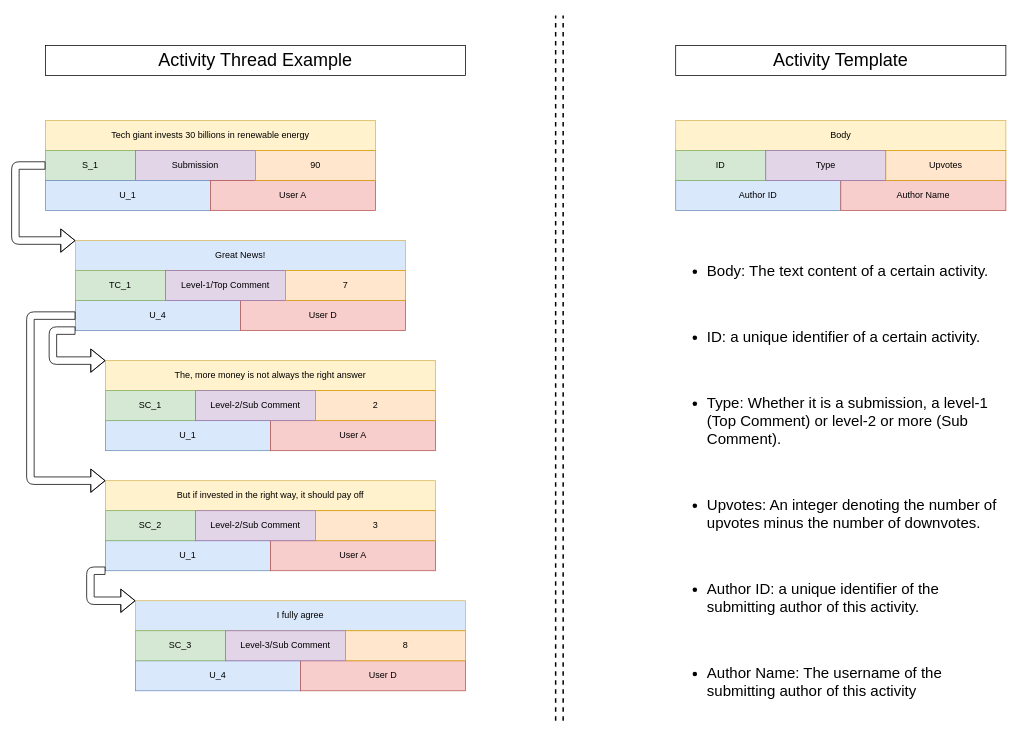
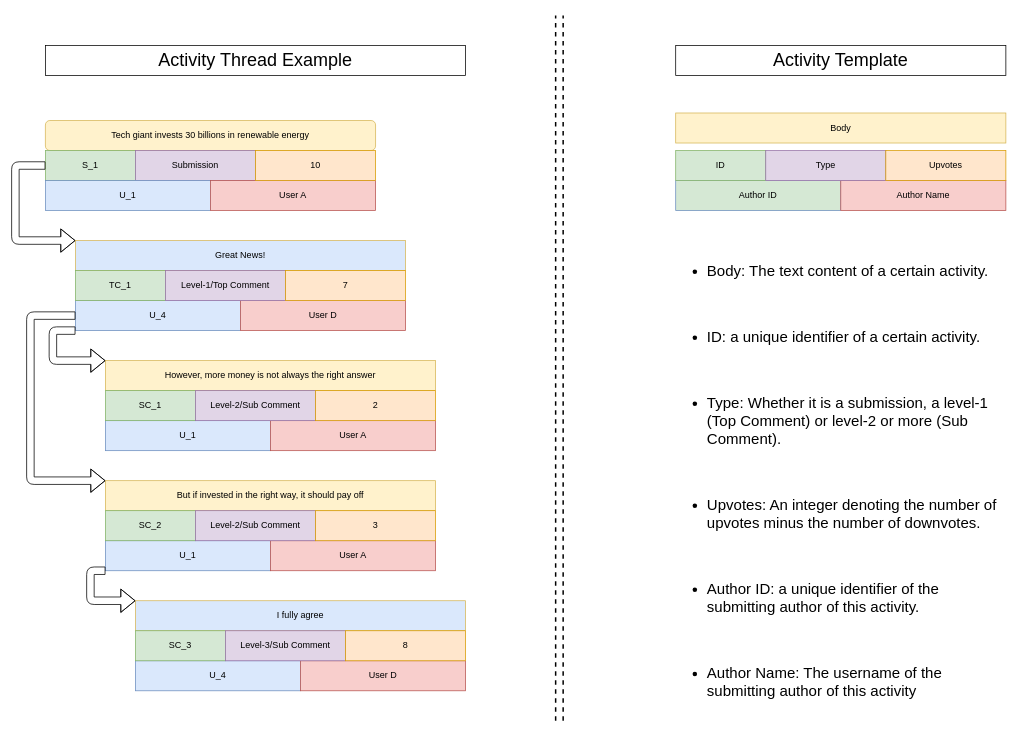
  <mxCell id="0" />
  <mxCell id="1" parent="0" />
- <mxCell id="2" value="Tech giant invests 30 billions in renewable energy" style="rounded=0;whiteSpace=wrap;html=1;fillColor=#fff2cc;strokeColor=#d6b656;" vertex="1" parent="1"><mxGeometry x="60" y="160" width="440" height="40" as="geometry" /></mxCell>
+ <mxCell id="2" value="Tech giant invests 30 billions in renewable energy" style="whiteSpace=wrap;html=1;fillColor=#fff2cc;strokeColor=#d6b656;rounded=1;" vertex="1" parent="1"><mxGeometry x="60" y="160" width="440" height="40" as="geometry" /></mxCell>
  <mxCell id="3" value="S_1" style="rounded=0;whiteSpace=wrap;html=1;strokeColor=#82b366;fillColor=#d5e8d4;" vertex="1" parent="1"><mxGeometry x="60" y="200" width="120" height="40" as="geometry" /></mxCell>
  <mxCell id="4" value="Submission" style="rounded=0;whiteSpace=wrap;html=1;strokeColor=#9673a6;fillColor=#e1d5e7;" vertex="1" parent="1"><mxGeometry x="180" y="200" width="160" height="40" as="geometry" /></mxCell>
  <mxCell id="5" value="U_1" style="rounded=0;whiteSpace=wrap;html=1;strokeColor=#6c8ebf;fillColor=#dae8fc;" vertex="1" parent="1"><mxGeometry x="60" y="240" width="220" height="40" as="geometry" /></mxCell>
  <mxCell id="6" value="User A" style="rounded=0;whiteSpace=wrap;html=1;strokeColor=#b85450;fillColor=#f8cecc;" vertex="1" parent="1"><mxGeometry x="280" y="240" width="220" height="40" as="geometry" /></mxCell>
  <mxCell id="7" value="Great News!" style="rounded=0;whiteSpace=wrap;html=1;fillColor=#dae8fc;strokeColor=#d6b656;" vertex="1" parent="1"><mxGeometry x="100" y="320" width="440" height="40" as="geometry" /></mxCell>
  <mxCell id="8" value="U_4" style="rounded=0;whiteSpace=wrap;html=1;strokeColor=#6c8ebf;fillColor=#dae8fc;" vertex="1" parent="1"><mxGeometry x="100" y="400" width="220" height="40" as="geometry" /></mxCell>
  <mxCell id="9" value="User D" style="rounded=0;whiteSpace=wrap;html=1;strokeColor=#b85450;fillColor=#f8cecc;" vertex="1" parent="1"><mxGeometry x="320" y="400" width="220" height="40" as="geometry" /></mxCell>
- <mxCell id="10" value="The, more money is not always the right answer" style="rounded=0;whiteSpace=wrap;html=1;fillColor=#fff2cc;strokeColor=#d6b656;" vertex="1" parent="1"><mxGeometry x="140" y="480" width="440" height="40" as="geometry" /></mxCell>
+ <mxCell id="10" value="However, more money is not always the right answer" style="rounded=0;whiteSpace=wrap;html=1;fillColor=#fff2cc;strokeColor=#d6b656;" vertex="1" parent="1"><mxGeometry x="140" y="480" width="440" height="40" as="geometry" /></mxCell>
  <mxCell id="11" value="U_1" style="rounded=0;whiteSpace=wrap;html=1;strokeColor=#6c8ebf;fillColor=#dae8fc;" vertex="1" parent="1"><mxGeometry x="140" y="560" width="220" height="40" as="geometry" /></mxCell>
  <mxCell id="12" value="User A" style="rounded=0;whiteSpace=wrap;html=1;strokeColor=#b85450;fillColor=#f8cecc;" vertex="1" parent="1"><mxGeometry x="360" y="560" width="220" height="40" as="geometry" /></mxCell>
  <mxCell id="13" value="But if invested in the right way, it should pay off" style="rounded=0;whiteSpace=wrap;html=1;fillColor=#fff2cc;strokeColor=#d6b656;" vertex="1" parent="1"><mxGeometry x="140" y="640" width="440" height="40" as="geometry" /></mxCell>
  <mxCell id="14" value="U_1" style="rounded=0;whiteSpace=wrap;html=1;strokeColor=#6c8ebf;fillColor=#dae8fc;" vertex="1" parent="1"><mxGeometry x="140" y="720" width="220" height="40" as="geometry" /></mxCell>
  <mxCell id="15" value="User A" style="rounded=0;whiteSpace=wrap;html=1;strokeColor=#b85450;fillColor=#f8cecc;" vertex="1" parent="1"><mxGeometry x="360" y="720" width="220" height="40" as="geometry" /></mxCell>
  <mxCell id="16" value="I fully agree" style="rounded=0;whiteSpace=wrap;html=1;fillColor=#dae8fc;strokeColor=#d6b656;" vertex="1" parent="1"><mxGeometry x="180" y="800" width="440" height="40" as="geometry" /></mxCell>
  <mxCell id="17" value="U_4" style="rounded=0;whiteSpace=wrap;html=1;strokeColor=#6c8ebf;fillColor=#dae8fc;" vertex="1" parent="1"><mxGeometry x="180" y="880" width="220" height="40" as="geometry" /></mxCell>
  <mxCell id="18" value="User D" style="rounded=0;whiteSpace=wrap;html=1;strokeColor=#b85450;fillColor=#f8cecc;" vertex="1" parent="1"><mxGeometry x="400" y="880" width="220" height="40" as="geometry" /></mxCell>
  <mxCell id="19" value="" style="shape=flexArrow;endArrow=classic;html=1;exitX=0;exitY=0.5;exitDx=0;exitDy=0;entryX=0;entryY=0;entryDx=0;entryDy=0;" edge="1" parent="1" source="3" target="7"><mxGeometry width="50" height="50" relative="1" as="geometry"><mxPoint x="250" y="560" as="sourcePoint" /><mxPoint x="300" y="510" as="targetPoint" /><Array as="points"><mxPoint x="20" y="220" /><mxPoint x="20" y="320" /></Array></mxGeometry></mxCell>
  <mxCell id="20" value="" style="shape=flexArrow;endArrow=classic;html=1;exitX=0;exitY=1;exitDx=0;exitDy=0;entryX=0;entryY=0;entryDx=0;entryDy=0;" edge="1" parent="1" source="8" target="10"><mxGeometry width="50" height="50" relative="1" as="geometry"><mxPoint x="250" y="560" as="sourcePoint" /><mxPoint x="300" y="510" as="targetPoint" /><Array as="points"><mxPoint x="70" y="440" /><mxPoint x="70" y="480" /></Array></mxGeometry></mxCell>
- <mxCell id="21" value="Body" style="rounded=0;whiteSpace=wrap;html=1;fillColor=#fff2cc;strokeColor=#d6b656;" vertex="1" parent="1"><mxGeometry x="900" y="160" width="440" height="40" as="geometry" /></mxCell>
- <mxCell id="22" value="Author ID" style="rounded=0;whiteSpace=wrap;html=1;strokeColor=#6c8ebf;fillColor=#dae8fc;" vertex="1" parent="1"><mxGeometry x="900" y="240" width="220" height="40" as="geometry" /></mxCell>
+ <mxCell id="21" value="Body" style="rounded=0;whiteSpace=wrap;html=1;fillColor=#fff2cc;strokeColor=#d6b656;" vertex="1" parent="1"><mxGeometry x="900" y="150" width="440" height="40" as="geometry" /></mxCell>
+ <mxCell id="22" value="Author ID" style="rounded=0;whiteSpace=wrap;html=1;strokeColor=#6c8ebf;fillColor=#d5e8d4;" vertex="1" parent="1"><mxGeometry x="900" y="240" width="220" height="40" as="geometry" /></mxCell>
  <mxCell id="23" value="Author Name" style="rounded=0;whiteSpace=wrap;html=1;strokeColor=#b85450;fillColor=#f8cecc;" vertex="1" parent="1"><mxGeometry x="1120" y="240" width="220" height="40" as="geometry" /></mxCell>
  <mxCell id="24" value="" style="shape=flexArrow;endArrow=classic;html=1;exitX=0;exitY=0.5;exitDx=0;exitDy=0;entryX=0;entryY=0;entryDx=0;entryDy=0;" edge="1" parent="1" source="8" target="13"><mxGeometry width="50" height="50" relative="1" as="geometry"><mxPoint x="140" y="560" as="sourcePoint" /><mxPoint x="190" y="510" as="targetPoint" /><Array as="points"><mxPoint x="40" y="420" /><mxPoint x="40" y="640" /></Array></mxGeometry></mxCell>
  <mxCell id="25" value="" style="shape=flexArrow;endArrow=classic;html=1;entryX=0;entryY=0;entryDx=0;entryDy=0;exitX=0;exitY=1;exitDx=0;exitDy=0;" edge="1" parent="1" source="14" target="16"><mxGeometry width="50" height="50" relative="1" as="geometry"><mxPoint x="140" y="560" as="sourcePoint" /><mxPoint x="190" y="510" as="targetPoint" /><Array as="points"><mxPoint x="120" y="760" /><mxPoint x="120" y="800" /></Array></mxGeometry></mxCell>
- <mxCell id="26" value="90" style="rounded=0;whiteSpace=wrap;html=1;strokeColor=#d79b00;fillColor=#ffe6cc;" vertex="1" parent="1"><mxGeometry x="340" y="200" width="160" height="40" as="geometry" /></mxCell>
+ <mxCell id="26" value="10" style="rounded=0;whiteSpace=wrap;html=1;strokeColor=#d79b00;fillColor=#ffe6cc;" vertex="1" parent="1"><mxGeometry x="340" y="200" width="160" height="40" as="geometry" /></mxCell>
  <mxCell id="27" value="SC_1" style="rounded=0;whiteSpace=wrap;html=1;strokeColor=#82b366;fillColor=#d5e8d4;" vertex="1" parent="1"><mxGeometry x="140" y="520" width="120" height="40" as="geometry" /></mxCell>
  <mxCell id="28" value="Level-2/Sub Comment" style="rounded=0;whiteSpace=wrap;html=1;strokeColor=#9673a6;fillColor=#e1d5e7;" vertex="1" parent="1"><mxGeometry x="260" y="520" width="160" height="40" as="geometry" /></mxCell>
  <mxCell id="29" value="2" style="rounded=0;whiteSpace=wrap;html=1;strokeColor=#d79b00;fillColor=#ffe6cc;" vertex="1" parent="1"><mxGeometry x="420" y="520" width="160" height="40" as="geometry" /></mxCell>
  <mxCell id="30" value="SC_2" style="rounded=0;whiteSpace=wrap;html=1;strokeColor=#82b366;fillColor=#d5e8d4;" vertex="1" parent="1"><mxGeometry x="140" y="680" width="120" height="40" as="geometry" /></mxCell>
  <mxCell id="31" value="Level-2/Sub Comment" style="rounded=0;whiteSpace=wrap;html=1;strokeColor=#9673a6;fillColor=#e1d5e7;" vertex="1" parent="1"><mxGeometry x="260" y="680" width="160" height="40" as="geometry" /></mxCell>
  <mxCell id="32" value="3" style="rounded=0;whiteSpace=wrap;html=1;strokeColor=#d79b00;fillColor=#ffe6cc;" vertex="1" parent="1"><mxGeometry x="420" y="680" width="160" height="40" as="geometry" /></mxCell>
  <mxCell id="33" value="TC_1" style="rounded=0;whiteSpace=wrap;html=1;strokeColor=#82b366;fillColor=#d5e8d4;" vertex="1" parent="1"><mxGeometry x="100" y="360" width="120" height="40" as="geometry" /></mxCell>
  <mxCell id="34" value="Level-1/Top Comment" style="rounded=0;whiteSpace=wrap;html=1;strokeColor=#9673a6;fillColor=#e1d5e7;" vertex="1" parent="1"><mxGeometry x="220" y="360" width="160" height="40" as="geometry" /></mxCell>
  <mxCell id="35" value="7" style="rounded=0;whiteSpace=wrap;html=1;strokeColor=#d79b00;fillColor=#ffe6cc;" vertex="1" parent="1"><mxGeometry x="380" y="360" width="160" height="40" as="geometry" /></mxCell>
  <mxCell id="36" value="SC_3" style="rounded=0;whiteSpace=wrap;html=1;strokeColor=#82b366;fillColor=#d5e8d4;" vertex="1" parent="1"><mxGeometry x="180" y="840" width="120" height="40" as="geometry" /></mxCell>
  <mxCell id="37" value="&lt;span&gt;Level-3/Sub Comment&lt;/span&gt;" style="rounded=0;whiteSpace=wrap;html=1;strokeColor=#9673a6;fillColor=#e1d5e7;" vertex="1" parent="1"><mxGeometry x="300" y="840" width="160" height="40" as="geometry" /></mxCell>
  <mxCell id="38" value="8" style="rounded=0;whiteSpace=wrap;html=1;strokeColor=#d79b00;fillColor=#ffe6cc;" vertex="1" parent="1"><mxGeometry x="460" y="840" width="160" height="40" as="geometry" /></mxCell>
  <mxCell id="39" value="ID" style="rounded=0;whiteSpace=wrap;html=1;strokeColor=#82b366;fillColor=#d5e8d4;" vertex="1" parent="1"><mxGeometry x="900" y="200" width="120" height="40" as="geometry" /></mxCell>
  <mxCell id="40" value="Type" style="rounded=0;whiteSpace=wrap;html=1;strokeColor=#9673a6;fillColor=#e1d5e7;" vertex="1" parent="1"><mxGeometry x="1020" y="200" width="160" height="40" as="geometry" /></mxCell>
  <mxCell id="41" value="Upvotes" style="rounded=0;whiteSpace=wrap;html=1;strokeColor=#d79b00;fillColor=#ffe6cc;" vertex="1" parent="1"><mxGeometry x="1180" y="200" width="160" height="40" as="geometry" /></mxCell>
  <mxCell id="42" value="&lt;font style=&quot;font-size: 24px&quot;&gt;Activity Template&lt;/font&gt;" style="text;html=1;fillColor=none;align=center;verticalAlign=middle;whiteSpace=wrap;rounded=0;strokeColor=#000000;" vertex="1" parent="1"><mxGeometry x="900" y="60" width="440" height="40" as="geometry" /></mxCell>
  <mxCell id="43" value="" style="endArrow=none;dashed=1;html=1;strokeWidth=2;" edge="1" parent="1"><mxGeometry width="50" height="50" relative="1" as="geometry"><mxPoint x="740" y="960" as="sourcePoint" /><mxPoint x="740" y="20" as="targetPoint" /></mxGeometry></mxCell>
  <mxCell id="44" value="" style="endArrow=none;dashed=1;html=1;strokeWidth=2;" edge="1" parent="1"><mxGeometry width="50" height="50" relative="1" as="geometry"><mxPoint x="750" y="960" as="sourcePoint" /><mxPoint x="750" y="20" as="targetPoint" /></mxGeometry></mxCell>
  <mxCell id="45" value="&lt;font style=&quot;font-size: 24px&quot;&gt;Activity Thread Example&lt;/font&gt;" style="text;html=1;fillColor=none;align=center;verticalAlign=middle;whiteSpace=wrap;rounded=0;strokeColor=#000000;" vertex="1" parent="1"><mxGeometry x="60" y="60" width="560" height="40" as="geometry" /></mxCell>
  <mxCell id="46" value="&lt;ul style=&quot;font-size: 20px&quot;&gt;&lt;li&gt;&lt;font style=&quot;font-size: 20px&quot;&gt;Body: The text content of a certain activity.&lt;/font&gt;&lt;/li&gt;&lt;/ul&gt;&lt;div style=&quot;font-size: 20px&quot;&gt;&lt;font style=&quot;font-size: 20px&quot;&gt;&lt;br&gt;&lt;/font&gt;&lt;/div&gt;&lt;ul style=&quot;font-size: 20px&quot;&gt;&lt;li&gt;&lt;font style=&quot;font-size: 20px&quot;&gt;ID: a unique identifier of a certain activity.&lt;/font&gt;&lt;/li&gt;&lt;/ul&gt;&lt;div style=&quot;font-size: 20px&quot;&gt;&lt;font style=&quot;font-size: 20px&quot;&gt;&lt;br&gt;&lt;/font&gt;&lt;/div&gt;&lt;ul style=&quot;font-size: 20px&quot;&gt;&lt;li&gt;&lt;font style=&quot;font-size: 20px&quot;&gt;Type: Whether it is a submission, a level-1 (Top Comment) or level-2 or more (Sub Comment).&lt;/font&gt;&lt;/li&gt;&lt;/ul&gt;&lt;div style=&quot;font-size: 20px&quot;&gt;&lt;font style=&quot;font-size: 20px&quot;&gt;&lt;br&gt;&lt;/font&gt;&lt;/div&gt;&lt;ul style=&quot;font-size: 20px&quot;&gt;&lt;li&gt;&lt;font style=&quot;font-size: 20px&quot;&gt;Upvotes: An integer denoting the number of upvotes minus the number of downvotes.&lt;/font&gt;&lt;/li&gt;&lt;/ul&gt;&lt;div style=&quot;font-size: 20px&quot;&gt;&lt;font style=&quot;font-size: 20px&quot;&gt;&lt;br&gt;&lt;/font&gt;&lt;/div&gt;&lt;ul style=&quot;font-size: 20px&quot;&gt;&lt;li&gt;&lt;font style=&quot;font-size: 20px&quot;&gt;Author ID: a unique identifier of the submitting author of this activity.&lt;/font&gt;&lt;/li&gt;&lt;/ul&gt;&lt;div style=&quot;font-size: 20px&quot;&gt;&lt;font style=&quot;font-size: 20px&quot;&gt;&lt;br&gt;&lt;/font&gt;&lt;/div&gt;&lt;ul style=&quot;font-size: 20px&quot;&gt;&lt;li&gt;&lt;font style=&quot;font-size: 20px&quot;&gt;Author Name: The username of the submitting author of this activity&amp;nbsp;&lt;/font&gt;&lt;/li&gt;&lt;/ul&gt;" style="text;html=1;strokeColor=none;fillColor=none;align=left;verticalAlign=middle;whiteSpace=wrap;rounded=0;" vertex="1" parent="1"><mxGeometry x="900" y="340" width="440" height="600" as="geometry" /></mxCell>
